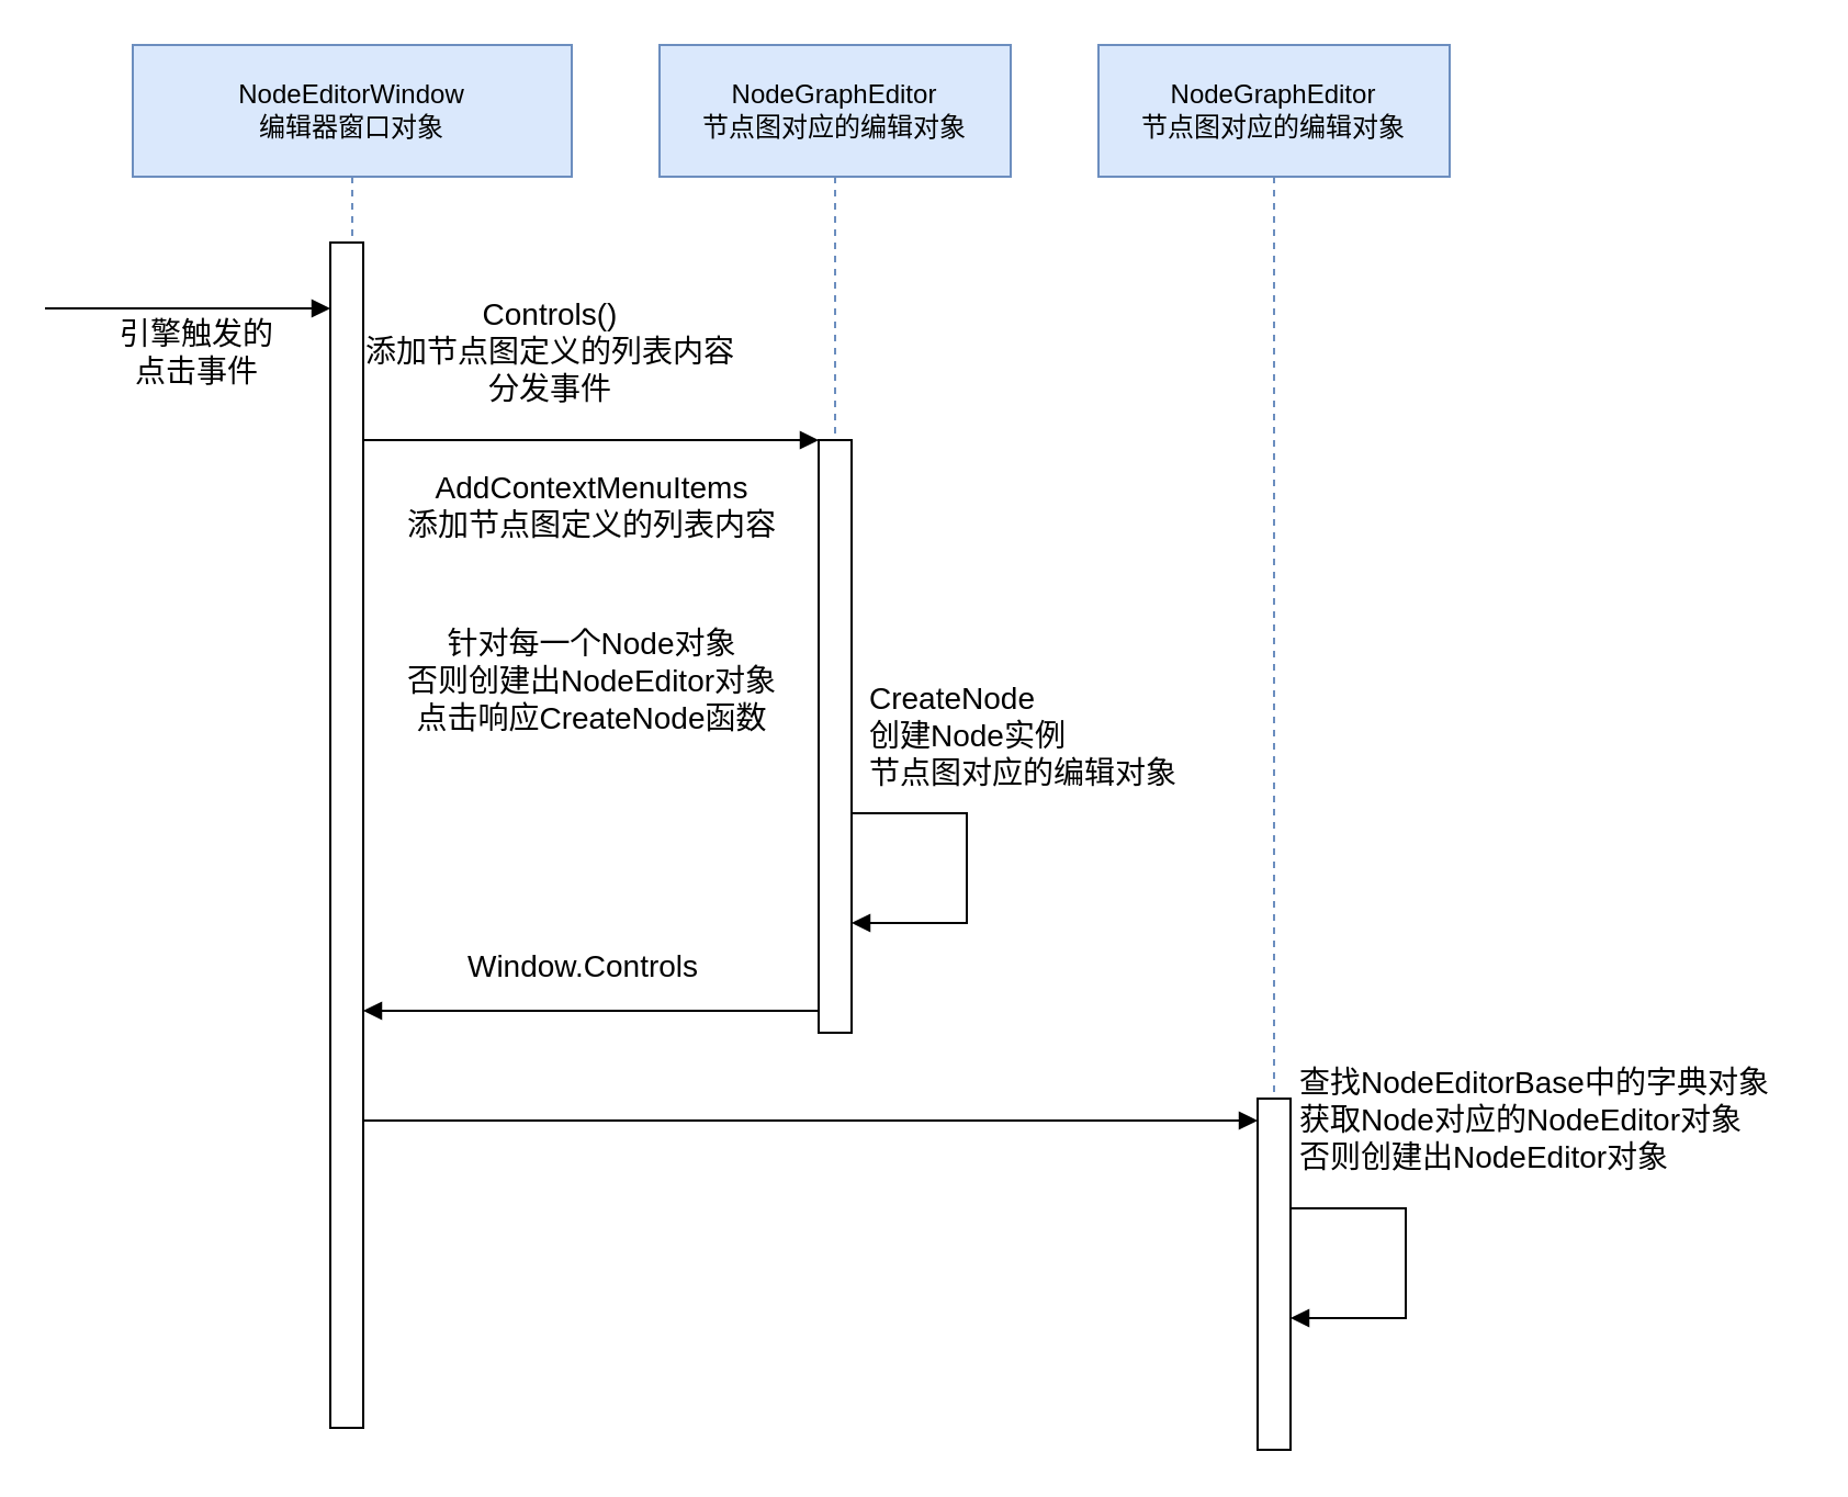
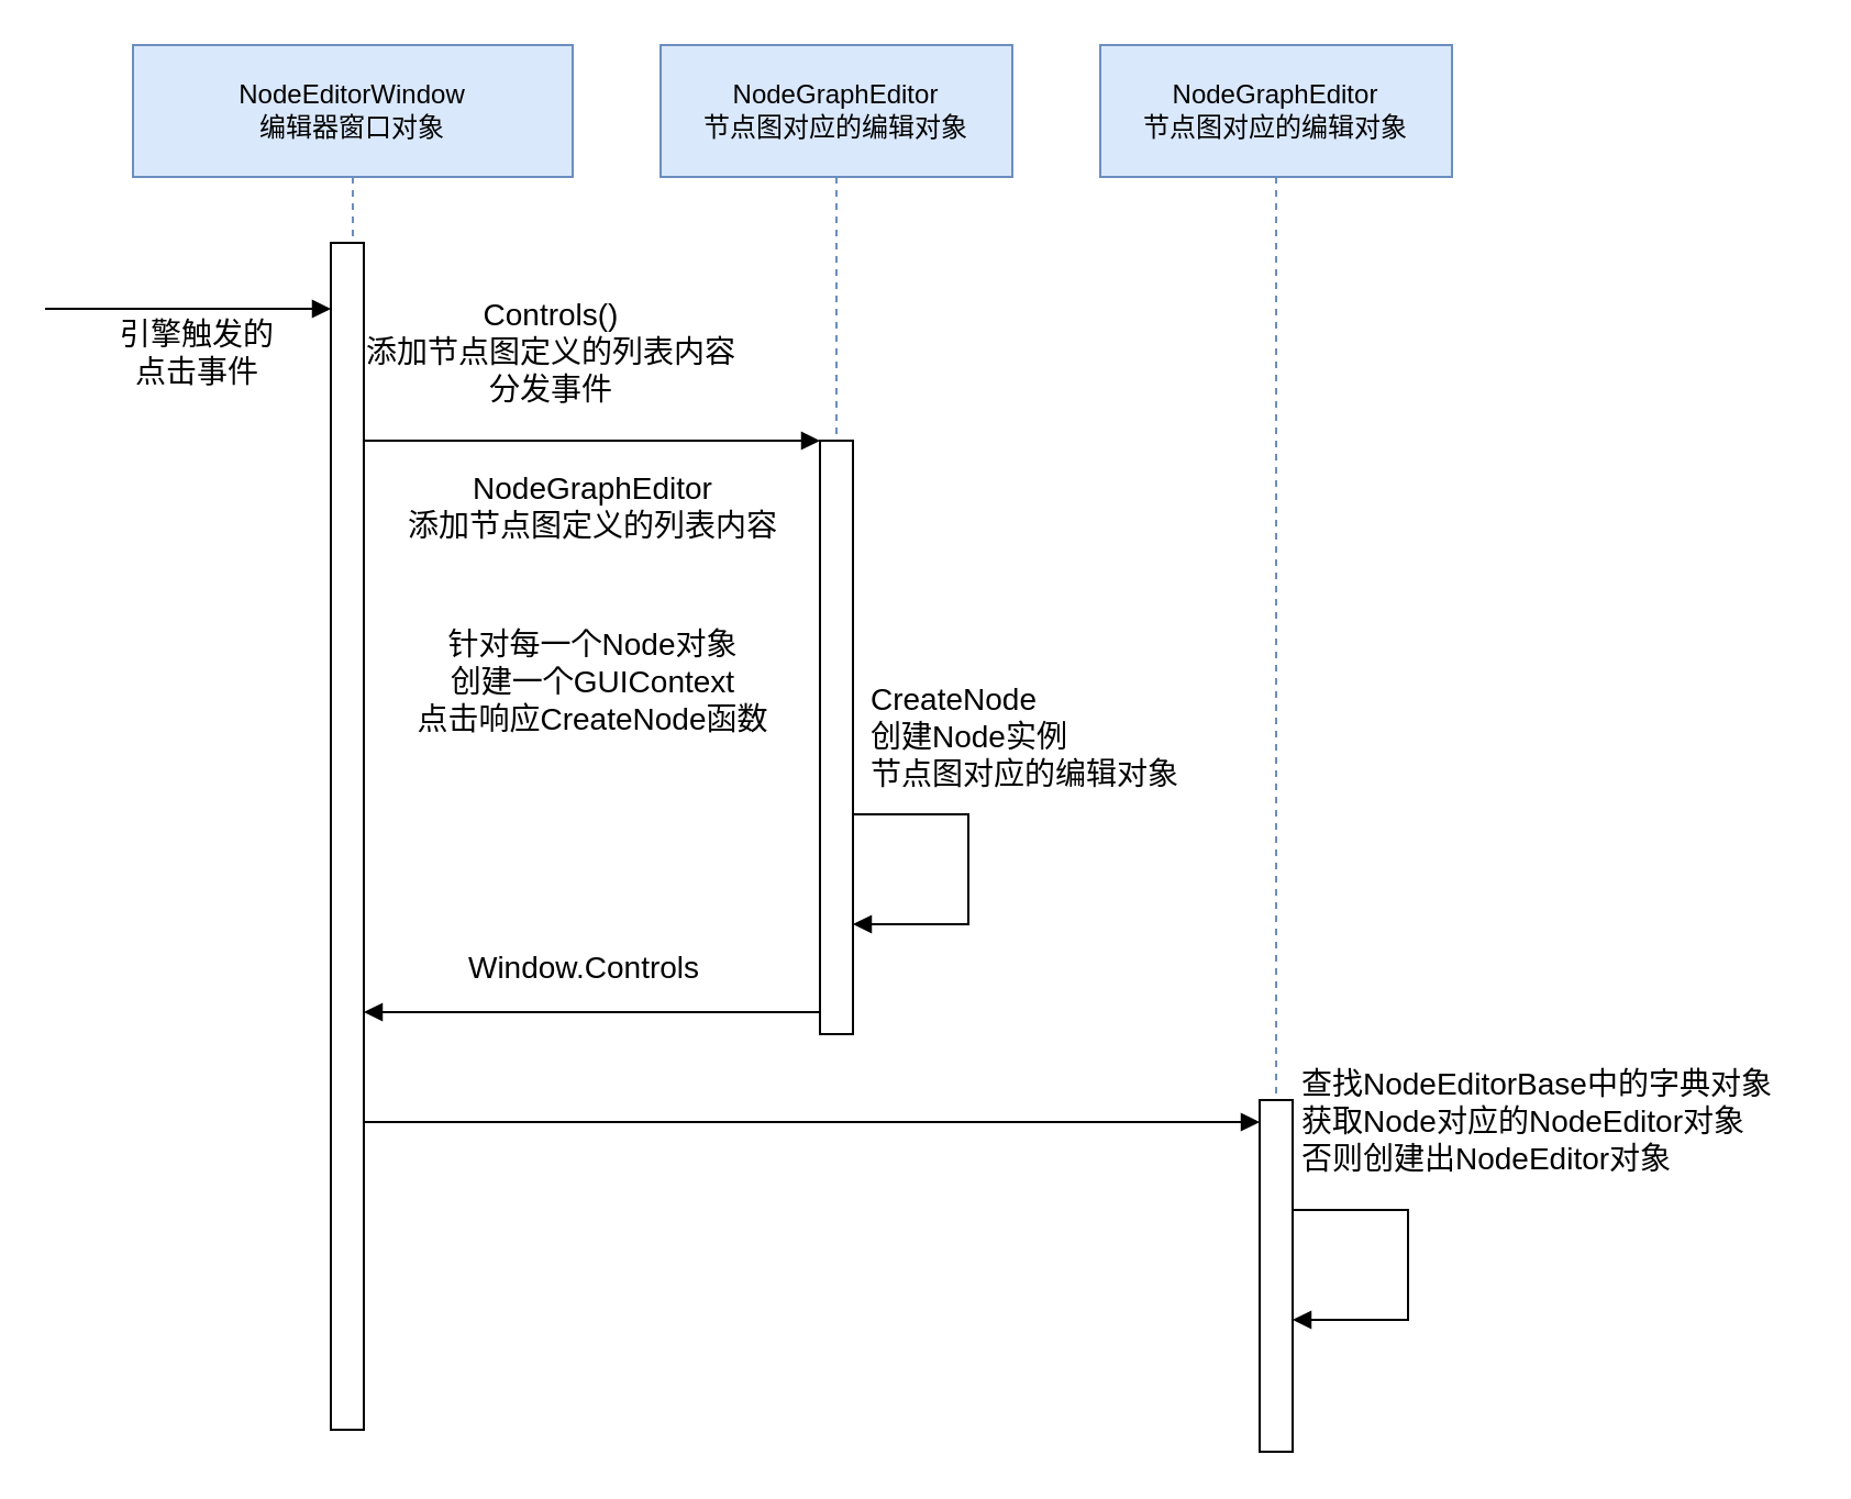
  <mxCell id="0" />
  <mxCell id="1" parent="0" />
  <mxCell id="2" value="NodeEditorWindow&lt;br&gt;编辑器窗口对象" style="shape=umlLifeline;perimeter=lifelinePerimeter;whiteSpace=wrap;html=1;container=1;collapsible=0;recursiveResize=0;outlineConnect=0;size=60;fillColor=#dae8fc;strokeColor=#6c8ebf;" vertex="1" parent="1"><mxGeometry x="60" y="20" width="200" height="630" as="geometry" /></mxCell>
  <mxCell id="3" value="" style="html=1;points=[];perimeter=orthogonalPerimeter;" vertex="1" parent="2"><mxGeometry x="90" y="90" width="15" height="540" as="geometry" /></mxCell>
  <mxCell id="4" value="引擎触发的&lt;br&gt;点击事件" style="html=1;verticalAlign=bottom;endArrow=block;rounded=0;fontSize=14;" edge="1" parent="1" target="3"><mxGeometry x="0.067" y="-40" width="80" relative="1" as="geometry"><mxPoint x="20" y="140" as="sourcePoint" /><mxPoint x="90" y="180" as="targetPoint" /><mxPoint as="offset" /></mxGeometry></mxCell>
  <mxCell id="5" value="Controls()&lt;br&gt;添加节点图定义的列表内容&lt;br&gt;分发事件" style="text;html=1;align=center;verticalAlign=middle;resizable=0;points=[];autosize=1;strokeColor=none;fillColor=none;fontSize=14;" vertex="1" parent="1"><mxGeometry x="180" y="130" width="140" height="60" as="geometry" /></mxCell>
  <mxCell id="6" value="NodeGraphEditor&lt;br&gt;节点图对应的编辑对象" style="shape=umlLifeline;perimeter=lifelinePerimeter;whiteSpace=wrap;html=1;container=1;collapsible=0;recursiveResize=0;outlineConnect=0;size=60;fillColor=#dae8fc;strokeColor=#6c8ebf;" vertex="1" parent="1"><mxGeometry x="300" y="20" width="160" height="450" as="geometry" /></mxCell>
  <mxCell id="7" value="" style="html=1;points=[];perimeter=orthogonalPerimeter;direction=east;" vertex="1" parent="6"><mxGeometry x="72.5" y="180" width="15" height="270" as="geometry" /></mxCell>
  <mxCell id="8" value="" style="html=1;verticalAlign=bottom;endArrow=block;rounded=0;fontSize=14;" edge="1" parent="6" source="7" target="7"><mxGeometry width="80" relative="1" as="geometry"><mxPoint x="200" y="330" as="sourcePoint" /><mxPoint x="280" y="330" as="targetPoint" /><Array as="points"><mxPoint x="140" y="350" /><mxPoint x="140" y="400" /></Array></mxGeometry></mxCell>
  <mxCell id="9" value="" style="html=1;verticalAlign=bottom;endArrow=block;rounded=0;fontSize=14;" edge="1" parent="1" source="3" target="7"><mxGeometry y="-45" width="80" relative="1" as="geometry"><mxPoint x="140" y="210" as="sourcePoint" /><mxPoint x="270" y="210" as="targetPoint" /><Array as="points"><mxPoint x="260" y="200" /></Array><mxPoint as="offset" /></mxGeometry></mxCell>
  <mxCell id="10" value="" style="html=1;verticalAlign=bottom;endArrow=block;rounded=0;fontSize=14;" edge="1" parent="1" source="7" target="3"><mxGeometry width="80" relative="1" as="geometry"><mxPoint x="370" y="450" as="sourcePoint" /><mxPoint x="150" y="440" as="targetPoint" /><Array as="points"><mxPoint x="280" y="460" /></Array></mxGeometry></mxCell>
  <mxCell id="11" value="NodeGraphEditor&lt;br&gt;节点图对应的编辑对象" style="shape=umlLifeline;perimeter=lifelinePerimeter;whiteSpace=wrap;html=1;container=1;collapsible=0;recursiveResize=0;outlineConnect=0;size=60;fillColor=#dae8fc;strokeColor=#6c8ebf;" vertex="1" parent="1"><mxGeometry x="500" y="20" width="160" height="640" as="geometry" /></mxCell>
  <mxCell id="12" value="" style="html=1;points=[];perimeter=orthogonalPerimeter;direction=east;" vertex="1" parent="11"><mxGeometry x="72.5" y="480" width="15" height="160" as="geometry" /></mxCell>
  <mxCell id="13" value="" style="html=1;verticalAlign=bottom;endArrow=block;rounded=0;fontSize=14;" edge="1" parent="11" source="12" target="12"><mxGeometry x="-0.16" y="10" width="80" relative="1" as="geometry"><mxPoint x="140" y="510" as="sourcePoint" /><mxPoint x="220" y="510" as="targetPoint" /><Array as="points"><mxPoint x="140" y="530" /><mxPoint x="140" y="580" /></Array><mxPoint as="offset" /></mxGeometry></mxCell>
  <mxCell id="14" value="CreateNode&lt;br&gt;创建Node实例&lt;br&gt;节点图对应的编辑对象" style="text;html=1;align=left;verticalAlign=middle;resizable=0;points=[];autosize=1;strokeColor=none;fillColor=none;fontSize=14;" vertex="1" parent="1"><mxGeometry x="394" y="305" width="120" height="60" as="geometry" /></mxCell>
  <mxCell id="15" value="" style="html=1;verticalAlign=bottom;endArrow=block;rounded=0;fontSize=14;" edge="1" parent="1" source="3" target="12"><mxGeometry width="80" relative="1" as="geometry"><mxPoint x="240" y="500" as="sourcePoint" /><mxPoint x="320" y="500" as="targetPoint" /><Array as="points"><mxPoint x="370" y="510" /></Array></mxGeometry></mxCell>
- <mxCell id="16" value="针对每一个Node对象&lt;br&gt;否则创建出NodeEditor对象&lt;br&gt;点击响应CreateNode函数" style="text;html=1;align=center;verticalAlign=middle;resizable=0;points=[];autosize=1;strokeColor=none;fillColor=none;fontSize=14;container=1;" vertex="1" parent="1"><mxGeometry x="179" y="280" width="180" height="60" as="geometry" /></mxCell>
- <mxCell id="17" value="AddContextMenuItems&lt;br&gt;添加节点图定义的列表内容" style="text;html=1;align=center;verticalAlign=middle;resizable=0;points=[];autosize=1;strokeColor=none;fillColor=none;fontSize=14;" vertex="1" parent="1"><mxGeometry x="179" y="210" width="180" height="40" as="geometry" /></mxCell>
+ <mxCell id="16" value="针对每一个Node对象&lt;br&gt;创建一个GUIContext&lt;br&gt;点击响应CreateNode函数" style="text;html=1;align=center;verticalAlign=middle;resizable=0;points=[];autosize=1;strokeColor=none;fillColor=none;fontSize=14;container=1;" vertex="1" parent="1"><mxGeometry x="179" y="280" width="180" height="60" as="geometry" /></mxCell>
+ <mxCell id="17" value="NodeGraphEditor&lt;br&gt;添加节点图定义的列表内容" style="text;html=1;align=center;verticalAlign=middle;resizable=0;points=[];autosize=1;strokeColor=none;fillColor=none;fontSize=14;" vertex="1" parent="1"><mxGeometry x="179" y="210" width="180" height="40" as="geometry" /></mxCell>
  <mxCell id="18" value="&lt;span style=&quot;background-color: rgb(255 , 255 , 255)&quot;&gt;Window.Controls&lt;/span&gt;" style="text;html=1;align=center;verticalAlign=middle;resizable=0;points=[];autosize=1;strokeColor=none;fillColor=none;fontSize=14;" vertex="1" parent="1"><mxGeometry x="200" y="430" width="130" height="20" as="geometry" /></mxCell>
  <mxCell id="19" value="查找NodeEditorBase中的字典对象&lt;br&gt;获取Node对应的NodeEditor对象&lt;br&gt;否则创建出NodeEditor对象" style="text;html=1;align=left;verticalAlign=middle;resizable=0;points=[];autosize=1;strokeColor=none;fillColor=none;fontSize=14;" vertex="1" parent="1"><mxGeometry x="590" y="480" width="230" height="60" as="geometry" /></mxCell>
